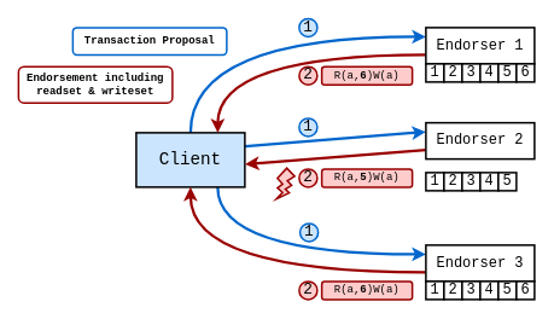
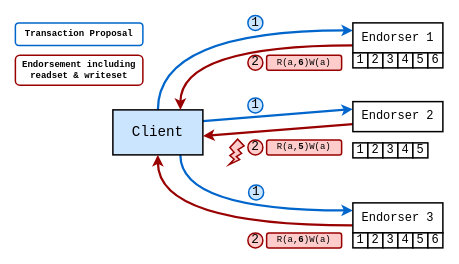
  <mxCell id="0" />
  <mxCell id="1" parent="0" />
  <mxCell id="2" style="rounded=0;orthogonalLoop=1;jettySize=auto;html=1;exitX=0.5;exitY=0;exitDx=0;exitDy=0;entryX=0;entryY=0.25;entryDx=0;entryDy=0;fontFamily=Courier New;fontSize=16;edgeStyle=orthogonalEdgeStyle;curved=1;fillColor=#dae8fc;strokeColor=#0066CC;strokeWidth=3;" edge="1" parent="1" source="5" target="7"><mxGeometry relative="1" as="geometry" /></mxCell>
  <mxCell id="3" style="rounded=0;orthogonalLoop=1;jettySize=auto;html=1;exitX=1;exitY=0.25;exitDx=0;exitDy=0;entryX=0;entryY=0.25;entryDx=0;entryDy=0;fontFamily=Courier New;fontSize=16;fillColor=#dae8fc;strokeColor=#0066CC;strokeWidth=3;" edge="1" parent="1" source="5" target="9"><mxGeometry relative="1" as="geometry" /></mxCell>
  <mxCell id="4" style="edgeStyle=orthogonalEdgeStyle;rounded=0;orthogonalLoop=1;jettySize=auto;html=1;exitX=0.75;exitY=1;exitDx=0;exitDy=0;entryX=0;entryY=0.25;entryDx=0;entryDy=0;fontFamily=Courier New;fontSize=16;curved=1;fillColor=#dae8fc;strokeColor=#0066CC;strokeWidth=3;" edge="1" parent="1" source="5" target="11"><mxGeometry relative="1" as="geometry" /></mxCell>
  <mxCell id="5" value="Client" style="rounded=0;whiteSpace=wrap;html=1;fontFamily=Courier New;fontSize=19;strokeWidth=2;fillColor=#cce5ff;" vertex="1" parent="1"><mxGeometry x="150" y="146" width="120" height="60" as="geometry" /></mxCell>
  <mxCell id="6" style="rounded=0;orthogonalLoop=1;jettySize=auto;html=1;exitX=0;exitY=0.75;exitDx=0;exitDy=0;entryX=0.75;entryY=0;entryDx=0;entryDy=0;strokeWidth=3;fontFamily=Courier New;fontSize=16;edgeStyle=orthogonalEdgeStyle;curved=1;strokeColor=#990000;" edge="1" parent="1" source="7" target="5"><mxGeometry relative="1" as="geometry" /></mxCell>
  <mxCell id="7" value="Endorser 1" style="rounded=0;whiteSpace=wrap;html=1;fontFamily=Courier New;fontSize=16;strokeWidth=2;" vertex="1" parent="1"><mxGeometry x="470" y="30" width="120" height="40" as="geometry" /></mxCell>
  <mxCell id="8" style="rounded=0;orthogonalLoop=1;jettySize=auto;html=1;exitX=0;exitY=0.75;exitDx=0;exitDy=0;entryX=1.003;entryY=0.58;entryDx=0;entryDy=0;strokeWidth=3;fontFamily=Courier New;fontSize=16;entryPerimeter=0;strokeColor=#990000;" edge="1" parent="1" source="9" target="5"><mxGeometry relative="1" as="geometry" /></mxCell>
  <mxCell id="9" value="Endorser 2" style="rounded=0;whiteSpace=wrap;html=1;fontFamily=Courier New;fontSize=16;strokeWidth=2;" vertex="1" parent="1"><mxGeometry x="470" y="135" width="120" height="40" as="geometry" /></mxCell>
  <mxCell id="10" style="edgeStyle=orthogonalEdgeStyle;curved=1;rounded=0;orthogonalLoop=1;jettySize=auto;html=1;exitX=0;exitY=0.75;exitDx=0;exitDy=0;entryX=0.5;entryY=1;entryDx=0;entryDy=0;strokeWidth=3;fontFamily=Courier New;fontSize=16;strokeColor=#990000;" edge="1" parent="1" source="11" target="5"><mxGeometry relative="1" as="geometry"><Array as="points"><mxPoint x="210" y="300" /></Array></mxGeometry></mxCell>
  <mxCell id="11" value="Endorser 3" style="rounded=0;whiteSpace=wrap;html=1;fontFamily=Courier New;fontSize=16;strokeWidth=2;" vertex="1" parent="1"><mxGeometry x="470" y="270" width="120" height="40" as="geometry" /></mxCell>
  <mxCell id="12" value="1" style="whiteSpace=wrap;html=1;aspect=fixed;fontFamily=Courier New;fontSize=16;strokeWidth=2;" vertex="1" parent="1"><mxGeometry x="470" y="70" width="20" height="20" as="geometry" /></mxCell>
  <mxCell id="13" value="2" style="whiteSpace=wrap;html=1;aspect=fixed;fontFamily=Courier New;fontSize=16;strokeWidth=2;" vertex="1" parent="1"><mxGeometry x="490" y="70" width="20" height="20" as="geometry" /></mxCell>
  <mxCell id="14" value="3" style="whiteSpace=wrap;html=1;aspect=fixed;fontFamily=Courier New;fontSize=16;strokeWidth=2;" vertex="1" parent="1"><mxGeometry x="510" y="70" width="20" height="20" as="geometry" /></mxCell>
  <mxCell id="15" value="4" style="whiteSpace=wrap;html=1;aspect=fixed;fontFamily=Courier New;fontSize=16;strokeWidth=2;" vertex="1" parent="1"><mxGeometry x="530" y="70" width="20" height="20" as="geometry" /></mxCell>
  <mxCell id="16" value="5" style="whiteSpace=wrap;html=1;aspect=fixed;fontFamily=Courier New;fontSize=16;strokeWidth=2;" vertex="1" parent="1"><mxGeometry x="550" y="70" width="20" height="20" as="geometry" /></mxCell>
  <mxCell id="17" value="6" style="whiteSpace=wrap;html=1;aspect=fixed;fontFamily=Courier New;fontSize=16;strokeWidth=2;" vertex="1" parent="1"><mxGeometry x="570" y="70" width="20" height="20" as="geometry" /></mxCell>
  <mxCell id="18" value="" style="group;fontFamily=Courier New;fontSize=16;strokeWidth=2;" vertex="1" connectable="0" parent="1"><mxGeometry x="470" y="190" width="120" height="20" as="geometry" /></mxCell>
  <mxCell id="19" value="1" style="whiteSpace=wrap;html=1;aspect=fixed;fontFamily=Courier New;fontSize=16;strokeWidth=2;" vertex="1" parent="18"><mxGeometry width="20" height="20" as="geometry" /></mxCell>
  <mxCell id="20" value="2" style="whiteSpace=wrap;html=1;aspect=fixed;fontFamily=Courier New;fontSize=16;strokeWidth=2;" vertex="1" parent="18"><mxGeometry x="20" width="20" height="20" as="geometry" /></mxCell>
  <mxCell id="21" value="3" style="whiteSpace=wrap;html=1;aspect=fixed;fontFamily=Courier New;fontSize=16;strokeWidth=2;" vertex="1" parent="18"><mxGeometry x="40" width="20" height="20" as="geometry" /></mxCell>
  <mxCell id="22" value="4" style="whiteSpace=wrap;html=1;aspect=fixed;fontFamily=Courier New;fontSize=16;strokeWidth=2;" vertex="1" parent="18"><mxGeometry x="60" width="20" height="20" as="geometry" /></mxCell>
  <mxCell id="23" value="5" style="whiteSpace=wrap;html=1;aspect=fixed;fontFamily=Courier New;fontSize=16;strokeWidth=2;" vertex="1" parent="18"><mxGeometry x="80" width="20" height="20" as="geometry" /></mxCell>
- <mxCell id="24" value="&lt;b&gt;&lt;font style=&quot;font-size: 12px&quot;&gt;Transaction Proposal&lt;/font&gt;&lt;/b&gt;" style="rounded=1;whiteSpace=wrap;html=1;strokeWidth=2;fillColor=none;fontFamily=Courier New;fontSize=12;strokeColor=#0066CC;" vertex="1" parent="1"><mxGeometry x="80" y="30" width="170" height="30" as="geometry" /></mxCell>
+ <mxCell id="24" value="&lt;b&gt;&lt;font style=&quot;font-size: 12px&quot;&gt;Transaction Proposal&lt;/font&gt;&lt;/b&gt;" style="rounded=1;whiteSpace=wrap;html=1;strokeWidth=2;fillColor=none;fontFamily=Courier New;fontSize=12;strokeColor=#0066CC;" vertex="1" parent="1"><mxGeometry x="20" y="30" width="170" height="30" as="geometry" /></mxCell>
  <mxCell id="25" value="&lt;b&gt;&lt;font style=&quot;font-size: 12px&quot;&gt;Endorsement including readset &amp;amp; writeset&lt;br&gt;&lt;/font&gt;&lt;/b&gt;" style="rounded=1;whiteSpace=wrap;html=1;strokeWidth=2;fillColor=none;fontFamily=Courier New;fontSize=12;strokeColor=#990000;" vertex="1" parent="1"><mxGeometry x="20" y="73" width="170" height="40" as="geometry" /></mxCell>
  <mxCell id="26" value="R(a,&lt;b&gt;6&lt;/b&gt;)W(a)" style="rounded=1;whiteSpace=wrap;html=1;strokeColor=#990000;strokeWidth=2;fontFamily=Courier New;fontSize=12;fillColor=#FFCCCC;" vertex="1" parent="1"><mxGeometry x="355" y="310" width="100" height="20" as="geometry" /></mxCell>
  <mxCell id="27" value="R(a,&lt;b&gt;5&lt;/b&gt;)W(a)" style="rounded=1;whiteSpace=wrap;html=1;strokeColor=#990000;strokeWidth=2;fontFamily=Courier New;fontSize=12;fillColor=#FFCCCC;" vertex="1" parent="1"><mxGeometry x="355" y="186" width="100" height="20" as="geometry" /></mxCell>
  <mxCell id="28" value="R(a,&lt;b&gt;6&lt;/b&gt;)W(a)" style="rounded=1;whiteSpace=wrap;html=1;strokeColor=#990000;strokeWidth=2;fontFamily=Courier New;fontSize=12;fillColor=#FFCCCC;" vertex="1" parent="1"><mxGeometry x="355" y="73" width="100" height="20" as="geometry" /></mxCell>
  <mxCell id="29" value="1" style="whiteSpace=wrap;html=1;aspect=fixed;fontFamily=Courier New;fontSize=16;strokeWidth=2;" vertex="1" parent="1"><mxGeometry x="470" y="310" width="20" height="20" as="geometry" /></mxCell>
  <mxCell id="30" value="2" style="whiteSpace=wrap;html=1;aspect=fixed;fontFamily=Courier New;fontSize=16;strokeWidth=2;" vertex="1" parent="1"><mxGeometry x="490" y="310" width="20" height="20" as="geometry" /></mxCell>
  <mxCell id="31" value="3" style="whiteSpace=wrap;html=1;aspect=fixed;fontFamily=Courier New;fontSize=16;strokeWidth=2;" vertex="1" parent="1"><mxGeometry x="510" y="310" width="20" height="20" as="geometry" /></mxCell>
  <mxCell id="32" value="4" style="whiteSpace=wrap;html=1;aspect=fixed;fontFamily=Courier New;fontSize=16;strokeWidth=2;" vertex="1" parent="1"><mxGeometry x="530" y="310" width="20" height="20" as="geometry" /></mxCell>
  <mxCell id="33" value="5" style="whiteSpace=wrap;html=1;aspect=fixed;fontFamily=Courier New;fontSize=16;strokeWidth=2;" vertex="1" parent="1"><mxGeometry x="550" y="310" width="20" height="20" as="geometry" /></mxCell>
  <mxCell id="34" value="6" style="whiteSpace=wrap;html=1;aspect=fixed;fontFamily=Courier New;fontSize=16;strokeWidth=2;" vertex="1" parent="1"><mxGeometry x="570" y="310" width="20" height="20" as="geometry" /></mxCell>
  <mxCell id="35" value="" style="verticalLabelPosition=bottom;verticalAlign=top;html=1;shape=mxgraph.basic.flash;strokeColor=#990000;strokeWidth=2;fillColor=#FFCCCC;fontFamily=Courier New;fontSize=12;rotation=0;" vertex="1" parent="1"><mxGeometry x="305" y="185" width="20" height="34" as="geometry" /></mxCell>
  <mxCell id="36" value="2" style="ellipse;whiteSpace=wrap;html=1;aspect=fixed;strokeColor=#990000;strokeWidth=2;fontFamily=Courier New;fontSize=17;fillColor=#FFCCCC;" vertex="1" parent="1"><mxGeometry x="330" y="73" width="20" height="20" as="geometry" /></mxCell>
  <mxCell id="37" value="2" style="ellipse;whiteSpace=wrap;html=1;aspect=fixed;strokeColor=#990000;strokeWidth=2;fontFamily=Courier New;fontSize=17;fillColor=#FFCCCC;" vertex="1" parent="1"><mxGeometry x="330" y="186" width="20" height="20" as="geometry" /></mxCell>
  <mxCell id="38" value="2" style="ellipse;whiteSpace=wrap;html=1;aspect=fixed;strokeColor=#990000;strokeWidth=2;fontFamily=Courier New;fontSize=17;fillColor=#FFCCCC;" vertex="1" parent="1"><mxGeometry x="330" y="310" width="20" height="20" as="geometry" /></mxCell>
  <mxCell id="39" value="1" style="ellipse;whiteSpace=wrap;html=1;aspect=fixed;strokeWidth=2;fontFamily=Courier New;fontSize=17;strokeColor=#0066CC;fillColor=#CCE5FF;" vertex="1" parent="1"><mxGeometry x="330" y="20" width="20" height="20" as="geometry" /></mxCell>
  <mxCell id="40" value="1" style="ellipse;whiteSpace=wrap;html=1;aspect=fixed;strokeWidth=2;fontFamily=Courier New;fontSize=17;strokeColor=#0066CC;fillColor=#CCE5FF;" vertex="1" parent="1"><mxGeometry x="330" y="130" width="20" height="20" as="geometry" /></mxCell>
  <mxCell id="41" value="1" style="ellipse;whiteSpace=wrap;html=1;aspect=fixed;strokeWidth=2;fontFamily=Courier New;fontSize=17;strokeColor=#0066CC;fillColor=#CCE5FF;" vertex="1" parent="1"><mxGeometry x="331" y="246" width="20" height="20" as="geometry" /></mxCell>
